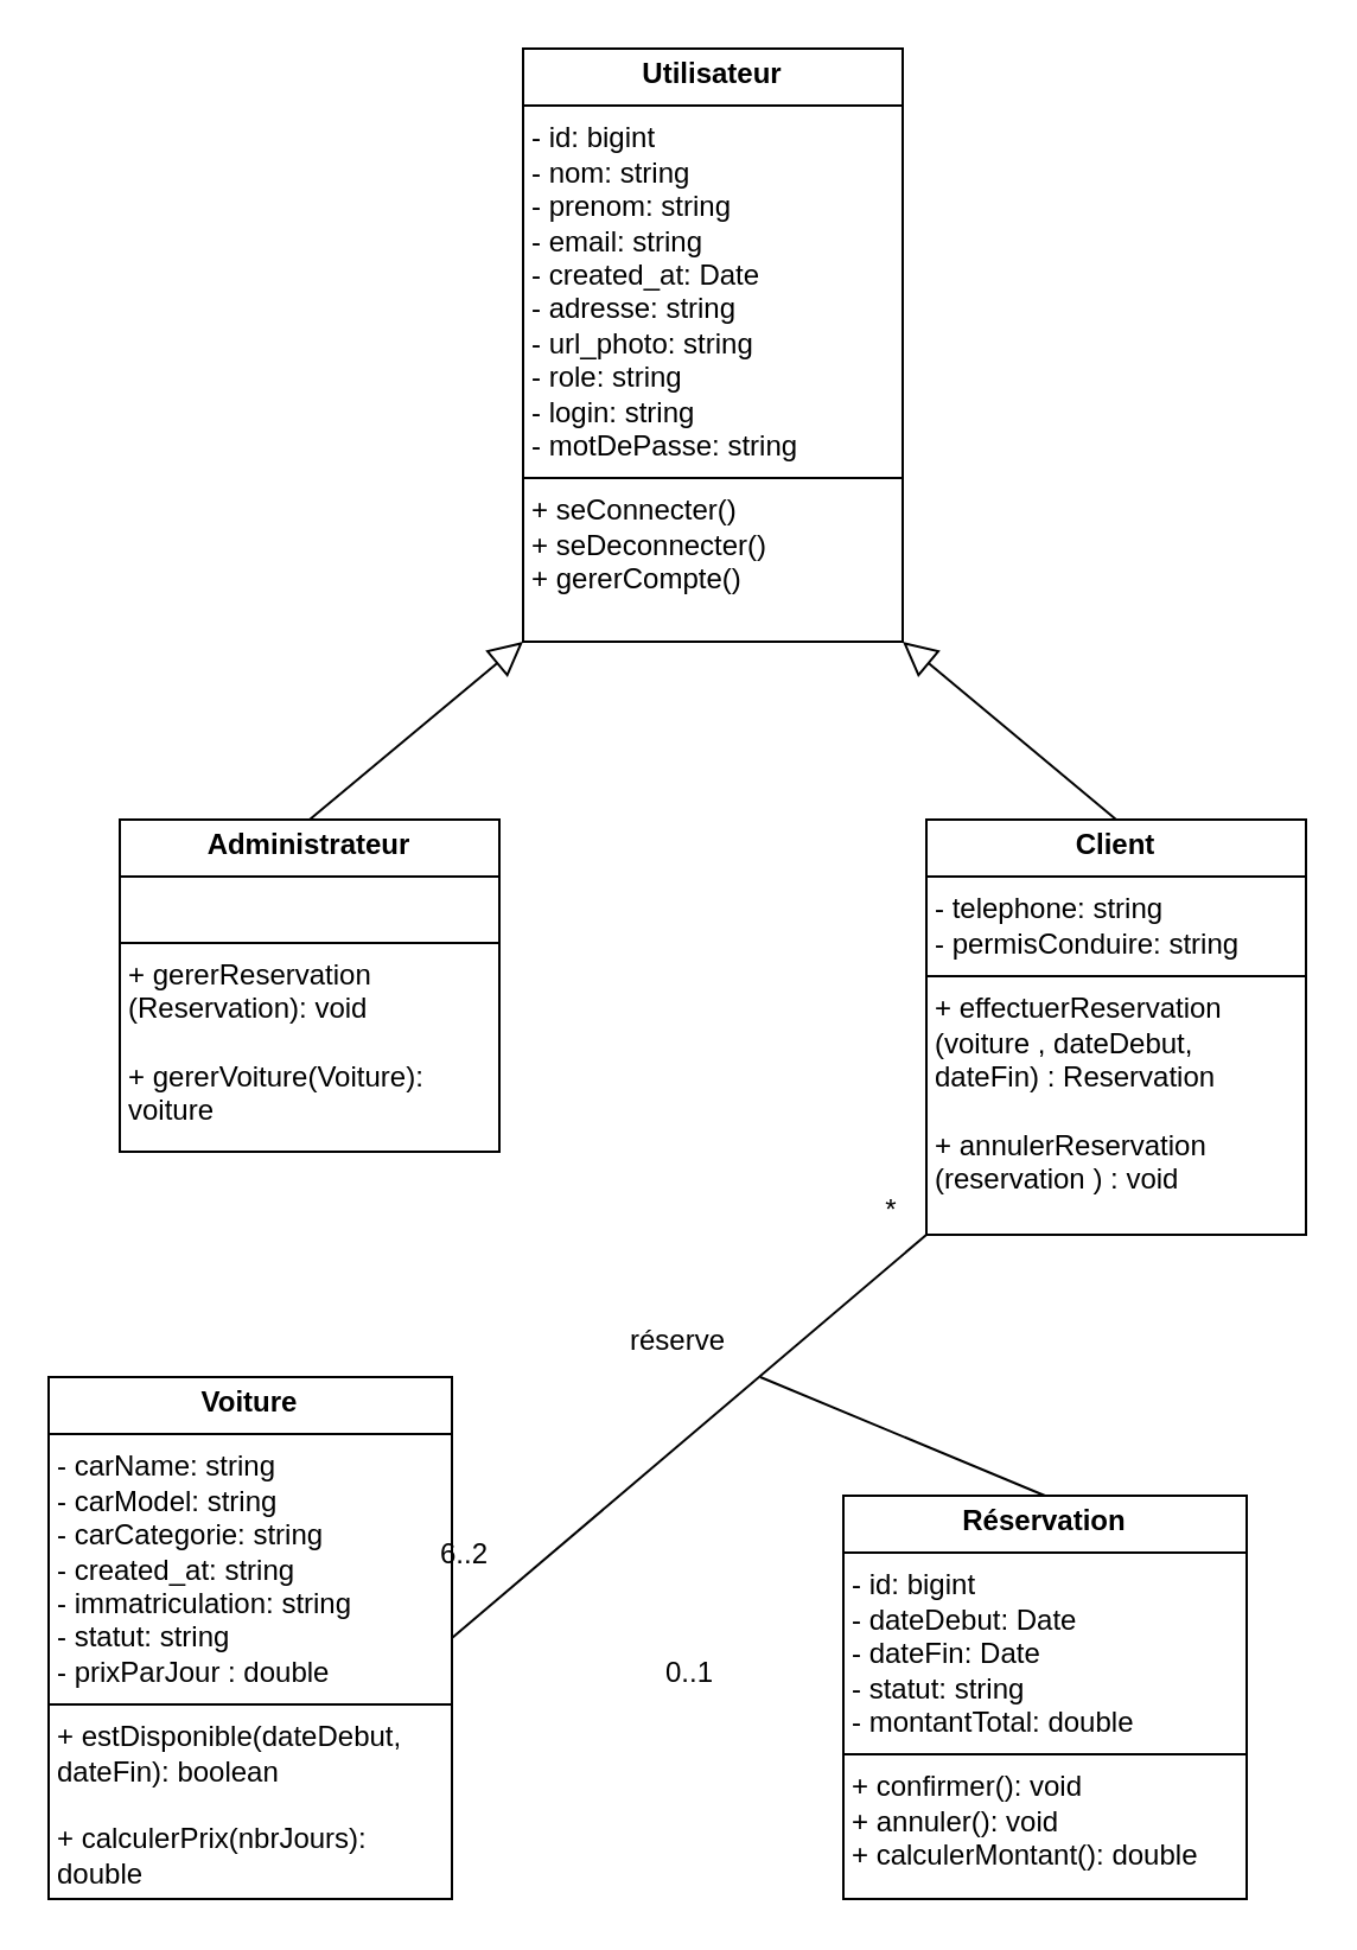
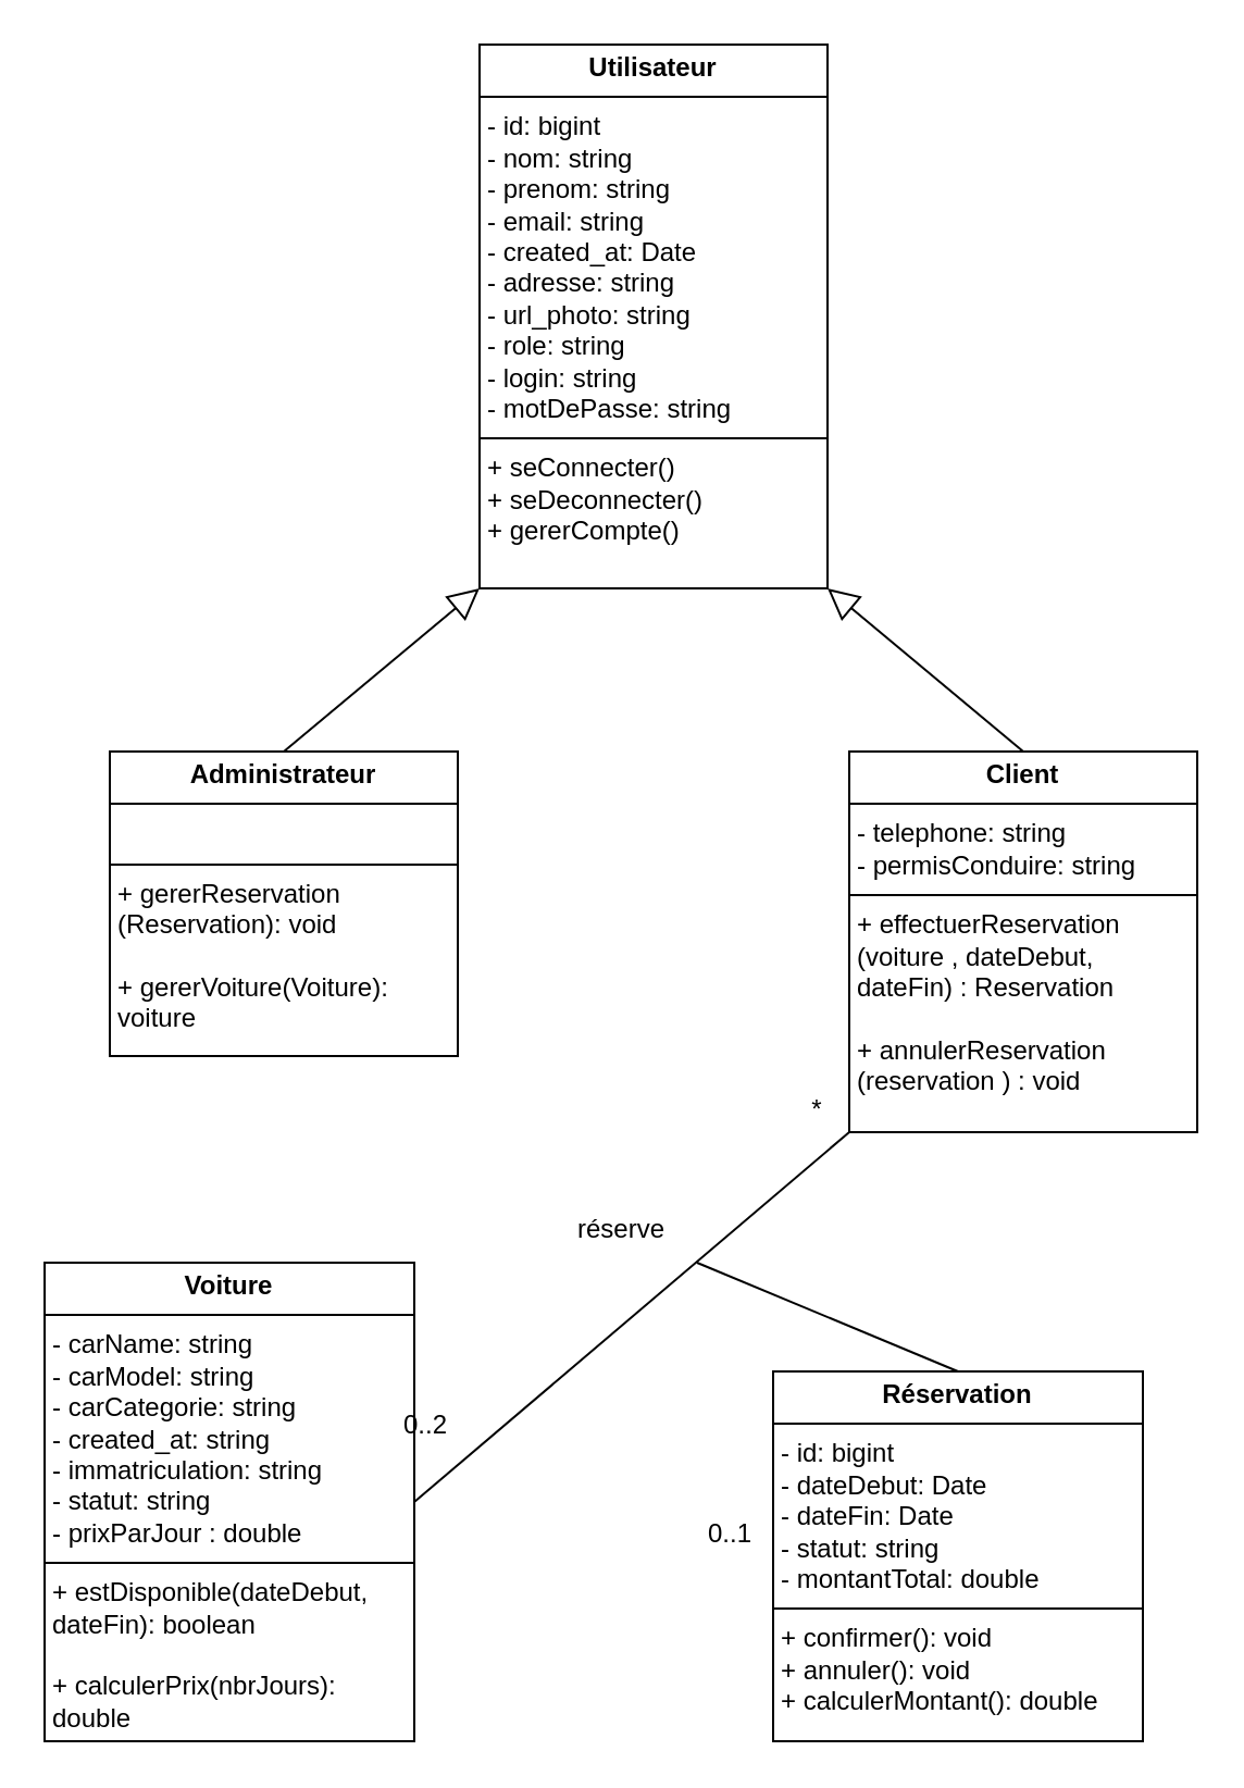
  <mxCell id="0" />
  <mxCell id="1" parent="0" />
  <mxCell id="2" value="&lt;p style=&quot;margin:0px;margin-top:4px;text-align:center;&quot;&gt;&lt;b&gt;Utilisateur&lt;/b&gt;&lt;/p&gt;&lt;hr size=&quot;1&quot; style=&quot;border-style:solid;&quot;&gt;&lt;p style=&quot;margin:0px;margin-left:4px;&quot;&gt;- id: bigint&lt;/p&gt;&lt;p style=&quot;margin:0px;margin-left:4px;&quot;&gt;- nom: string&lt;/p&gt;&lt;p style=&quot;margin:0px;margin-left:4px;&quot;&gt;- prenom: string&lt;/p&gt;&lt;p style=&quot;margin:0px;margin-left:4px;&quot;&gt;- email: string&lt;/p&gt;&lt;p style=&quot;margin:0px;margin-left:4px;&quot;&gt;- created_at: Date&lt;/p&gt;&lt;p style=&quot;margin:0px;margin-left:4px;&quot;&gt;- adresse: string&lt;/p&gt;&lt;p style=&quot;margin:0px;margin-left:4px;&quot;&gt;- url_photo: string&lt;/p&gt;&lt;p style=&quot;margin:0px;margin-left:4px;&quot;&gt;- role: string&lt;/p&gt;&lt;p style=&quot;margin:0px;margin-left:4px;&quot;&gt;- login: string&lt;/p&gt;&lt;p style=&quot;margin:0px;margin-left:4px;&quot;&gt;- motDePasse: string&lt;/p&gt;&lt;hr size=&quot;1&quot; style=&quot;border-style:solid;&quot;&gt;&lt;p style=&quot;margin:0px;margin-left:4px;&quot;&gt;+ seConnecter()&lt;/p&gt;&lt;p style=&quot;margin:0px;margin-left:4px;&quot;&gt;+ seDeconnecter()&lt;/p&gt;&lt;p style=&quot;margin:0px;margin-left:4px;&quot;&gt;+ gererCompte()&lt;/p&gt;" style="verticalAlign=top;align=left;overflow=fill;html=1;whiteSpace=wrap;" parent="1" vertex="1"><mxGeometry x="220" y="20" width="160" height="250" as="geometry" /></mxCell>
  <mxCell id="3" value="&lt;p style=&quot;margin:0px;margin-top:4px;text-align:center;&quot;&gt;&lt;b&gt;Administrateur&lt;/b&gt;&lt;/p&gt;&lt;hr size=&quot;1&quot; style=&quot;border-style:solid;&quot;&gt;&lt;p style=&quot;margin:0px;margin-left:4px;&quot;&gt;&lt;br&gt;&lt;/p&gt;&lt;hr size=&quot;1&quot; style=&quot;border-style:solid;&quot;&gt;&lt;p style=&quot;margin:0px;margin-left:4px;&quot;&gt;+ gererReservation (Reservation): void&lt;/p&gt;&lt;p style=&quot;margin:0px;margin-left:4px;&quot;&gt;&lt;br&gt;&lt;/p&gt;&lt;p style=&quot;margin:0px;margin-left:4px;&quot;&gt;+ gererVoiture(Voiture): voiture&lt;/p&gt;" style="verticalAlign=top;align=left;overflow=fill;html=1;whiteSpace=wrap;" parent="1" vertex="1"><mxGeometry x="50" y="345" width="160" height="140" as="geometry" /></mxCell>
  <mxCell id="4" value="&lt;p style=&quot;margin:0px;margin-top:4px;text-align:center;&quot;&gt;&lt;strong data-end=&quot;219&quot; data-start=&quot;206&quot;&gt;Client&lt;/strong&gt;&lt;span class=&quot;_fadeIn_m1hgl_8&quot;&gt;&lt;/span&gt;&lt;/p&gt;&lt;hr size=&quot;1&quot; style=&quot;border-style:solid;&quot;&gt;&lt;p style=&quot;margin:0px;margin-left:4px;&quot;&gt;- telephone: string&lt;/p&gt;&lt;p style=&quot;margin:0px;margin-left:4px;&quot;&gt;- permisConduire: string&lt;/p&gt;&lt;hr size=&quot;1&quot; style=&quot;border-style:solid;&quot;&gt;&lt;p style=&quot;margin:0px;margin-left:4px;&quot;&gt;+ effectuerReservation (voiture , dateDebut, dateFin) : Reservation&lt;/p&gt;&lt;p style=&quot;margin:0px;margin-left:4px;&quot;&gt;&lt;br&gt;&lt;/p&gt;&lt;p style=&quot;margin:0px;margin-left:4px;&quot;&gt;+&amp;nbsp;annulerReservation (reservation ) : void&lt;/p&gt;&lt;p style=&quot;margin:0px;margin-left:4px;&quot;&gt;&lt;br&gt;&lt;/p&gt;" style="verticalAlign=top;align=left;overflow=fill;html=1;whiteSpace=wrap;" parent="1" vertex="1"><mxGeometry x="390" y="345" width="160" height="175" as="geometry" /></mxCell>
  <mxCell id="5" value="&lt;p style=&quot;margin:0px;margin-top:4px;text-align:center;&quot;&gt;&lt;b&gt;Voiture&lt;/b&gt;&lt;/p&gt;&lt;hr size=&quot;1&quot; style=&quot;border-style:solid;&quot;&gt;&lt;p style=&quot;margin:0px;margin-left:4px;&quot;&gt;- carName: string&lt;/p&gt;&lt;p style=&quot;margin:0px;margin-left:4px;&quot;&gt;- carModel: string&lt;/p&gt;&lt;p style=&quot;margin:0px;margin-left:4px;&quot;&gt;- carCategorie: string&lt;/p&gt;&lt;p style=&quot;margin:0px;margin-left:4px;&quot;&gt;- created_at: string&lt;/p&gt;&lt;p style=&quot;margin:0px;margin-left:4px;&quot;&gt;- immatriculation: string&lt;/p&gt;&lt;p style=&quot;margin:0px;margin-left:4px;&quot;&gt;- statut: string&lt;/p&gt;&lt;p style=&quot;margin:0px;margin-left:4px;&quot;&gt;- prixParJour : double&lt;/p&gt;&lt;hr size=&quot;1&quot; style=&quot;border-style:solid;&quot;&gt;&lt;p style=&quot;margin:0px;margin-left:4px;&quot;&gt;&lt;span style=&quot;background-color: transparent;&quot;&gt;+ estDisponible(dateDebut, dateFin): boolean&lt;/span&gt;&lt;/p&gt;&lt;p style=&quot;margin:0px;margin-left:4px;&quot;&gt;&lt;span style=&quot;background-color: transparent;&quot;&gt;&lt;br&gt;&lt;/span&gt;&lt;/p&gt;&lt;p style=&quot;margin:0px;margin-left:4px;&quot;&gt;&lt;span style=&quot;background-color: transparent;&quot;&gt;+ calculerPrix(nbrJours): double&lt;/span&gt;&lt;/p&gt;" style="verticalAlign=top;align=left;overflow=fill;html=1;whiteSpace=wrap;" parent="1" vertex="1"><mxGeometry x="20" y="580" width="170" height="220" as="geometry" /></mxCell>
  <mxCell id="6" value="&lt;p style=&quot;margin:0px;margin-top:4px;text-align:center;&quot;&gt;&lt;b&gt;Réservation&lt;/b&gt;&lt;/p&gt;&lt;hr size=&quot;1&quot; style=&quot;border-style:solid;&quot;&gt;&lt;p style=&quot;margin:0px;margin-left:4px;&quot;&gt;- id: bigint&lt;/p&gt;&lt;p style=&quot;margin:0px;margin-left:4px;&quot;&gt;- dateDebut: Date&lt;/p&gt;&lt;p style=&quot;margin:0px;margin-left:4px;&quot;&gt;- dateFin: Date&lt;/p&gt;&lt;p style=&quot;margin:0px;margin-left:4px;&quot;&gt;- statut: string&lt;/p&gt;&lt;p style=&quot;margin:0px;margin-left:4px;&quot;&gt;- montantTotal: double&lt;/p&gt;&lt;hr size=&quot;1&quot; style=&quot;border-style:solid;&quot;&gt;&lt;p style=&quot;margin:0px;margin-left:4px;&quot;&gt;+ confirmer(): void&lt;/p&gt;&lt;p style=&quot;margin:0px;margin-left:4px;&quot;&gt;+ annuler(): void&lt;/p&gt;&lt;p style=&quot;margin:0px;margin-left:4px;&quot;&gt;+ calculerMontant(): double&lt;/p&gt;" style="verticalAlign=top;align=left;overflow=fill;html=1;whiteSpace=wrap;" parent="1" vertex="1"><mxGeometry x="355" y="630" width="170" height="170" as="geometry" /></mxCell>
  <mxCell id="7" value="" style="endArrow=block;endFill=0;endSize=12;html=1;entryX=0;entryY=1;entryDx=0;entryDy=0;exitX=0.5;exitY=0;exitDx=0;exitDy=0;" parent="1" source="3" target="2" edge="1"><mxGeometry width="160" relative="1" as="geometry"><mxPoint x="200" y="340" as="sourcePoint" /><mxPoint x="360" y="340" as="targetPoint" /></mxGeometry></mxCell>
  <mxCell id="8" value="" style="endArrow=block;endFill=0;endSize=12;html=1;entryX=1;entryY=1;entryDx=0;entryDy=0;exitX=0.5;exitY=0;exitDx=0;exitDy=0;" parent="1" source="4" target="2" edge="1"><mxGeometry width="160" relative="1" as="geometry"><mxPoint x="310" y="410" as="sourcePoint" /><mxPoint x="410" y="300" as="targetPoint" /></mxGeometry></mxCell>
  <mxCell id="9" value="" style="endArrow=none;html=1;exitX=1;exitY=0.5;exitDx=0;exitDy=0;entryX=0;entryY=1;entryDx=0;entryDy=0;" parent="1" source="5" target="4" edge="1"><mxGeometry width="50" height="50" relative="1" as="geometry"><mxPoint x="290" y="690" as="sourcePoint" /><mxPoint x="340" y="640" as="targetPoint" /></mxGeometry></mxCell>
  <mxCell id="10" value="" style="endArrow=none;html=1;exitX=0.5;exitY=0;exitDx=0;exitDy=0;" parent="1" source="6" edge="1"><mxGeometry width="50" height="50" relative="1" as="geometry"><mxPoint x="250" y="590" as="sourcePoint" /><mxPoint x="320" y="580" as="targetPoint" /></mxGeometry></mxCell>
  <mxCell id="11" value="*" style="text;html=1;align=center;verticalAlign=middle;resizable=0;points=[];autosize=1;strokeColor=none;fillColor=none;" parent="1" vertex="1"><mxGeometry x="360" y="495" width="30" height="30" as="geometry" /></mxCell>
- <mxCell id="12" value="6..2" style="text;html=1;align=center;verticalAlign=middle;resizable=0;points=[];autosize=1;strokeColor=none;fillColor=none;" parent="1" vertex="1"><mxGeometry x="175" y="640" width="40" height="30" as="geometry" /></mxCell>
- <mxCell id="13" value="0..1" style="text;html=1;align=center;verticalAlign=middle;resizable=0;points=[];autosize=1;strokeColor=none;fillColor=none;" parent="1" vertex="1"><mxGeometry x="270" y="690" width="40" height="30" as="geometry" /></mxCell>
+ <mxCell id="12" value="0..2" style="text;html=1;align=center;verticalAlign=middle;resizable=0;points=[];autosize=1;strokeColor=none;fillColor=none;" parent="1" vertex="1"><mxGeometry x="175" y="640" width="40" height="30" as="geometry" /></mxCell>
+ <mxCell id="13" value="0..1" style="text;html=1;align=center;verticalAlign=middle;resizable=0;points=[];autosize=1;strokeColor=none;fillColor=none;" parent="1" vertex="1"><mxGeometry x="315" y="690" width="40" height="30" as="geometry" /></mxCell>
  <mxCell id="14" value="réserve" style="text;html=1;align=center;verticalAlign=middle;resizable=0;points=[];autosize=1;strokeColor=none;fillColor=none;" parent="1" vertex="1"><mxGeometry x="255" y="550" width="60" height="30" as="geometry" /></mxCell>
